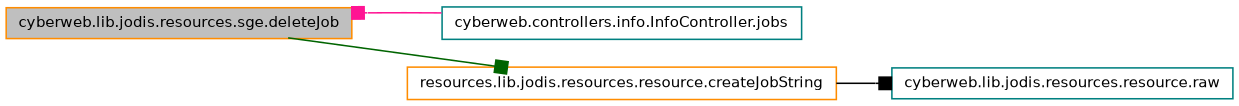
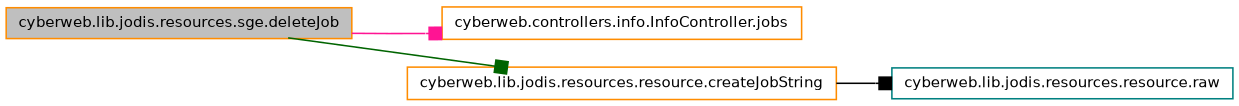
  digraph {
    rankdir=LR
    node [color=darkorange fillcolor=white fontname=Helvetica fontsize=10 shape=record style=filled]
    edge [arrowhead=box fontname=Helvetica fontsize=10 labelfontname=Helvetica labelfontsize=10 style=solid]
    n1 [fillcolor=grey75 fontcolor=black height=0.2 label="cyberweb.lib.jodis.resources.sge.deleteJob" width=0.4]
-   n2 [color=teal height=0.2 label="cyberweb.controllers.info.InfoController.jobs" width=0.4]
-   n3 [height=0.2 label="resources.lib.jodis.resources.resource.createJobString" width=0.4]
+   n2 [height=0.2 label="cyberweb.controllers.info.InfoController.jobs" width=0.4]
+   n3 [height=0.2 label="cyberweb.lib.jodis.resources.resource.createJobString" width=0.4]
    n4 [color=teal height=0.2 label="cyberweb.lib.jodis.resources.resource.raw" width=0.4]
-   n2 -> n1 [color=deeppink]
+   n1 -> n2 [color=deeppink]
    n1 -> n3 [color=darkgreen]
    n3 -> n4 [color=black]
  }
